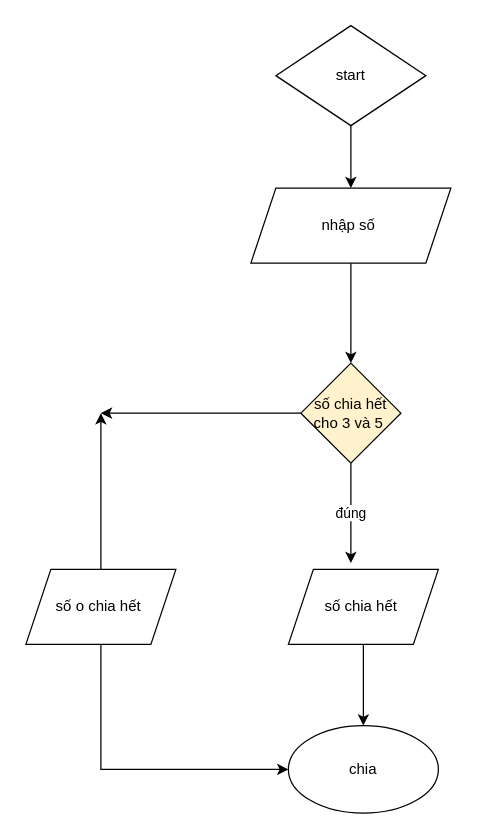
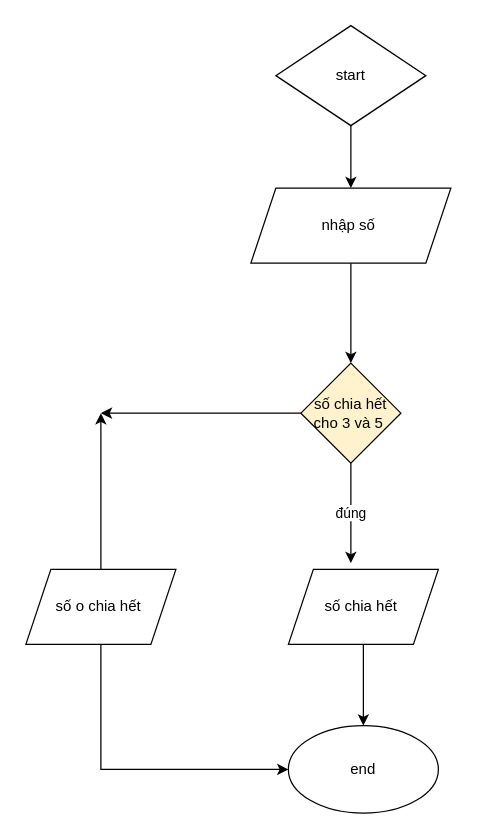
  <mxCell id="0" />
  <mxCell id="1" parent="0" />
  <mxCell id="2" style="edgeStyle=orthogonalEdgeStyle;rounded=0;orthogonalLoop=1;jettySize=auto;html=1;entryX=0.5;entryY=0;entryDx=0;entryDy=0;" edge="1" parent="1" source="3" target="5"><mxGeometry relative="1" as="geometry" /></mxCell>
  <mxCell id="3" value="start" style="rhombus;whiteSpace=wrap;html=1;" vertex="1" parent="1"><mxGeometry x="220" y="20" width="120" height="80" as="geometry" /></mxCell>
  <mxCell id="4" style="edgeStyle=orthogonalEdgeStyle;rounded=0;orthogonalLoop=1;jettySize=auto;html=1;exitX=0.5;exitY=1;exitDx=0;exitDy=0;entryX=0.5;entryY=0;entryDx=0;entryDy=0;" edge="1" parent="1" source="5"><mxGeometry relative="1" as="geometry"><mxPoint x="280" y="290" as="targetPoint" /></mxGeometry></mxCell>
  <mxCell id="5" value="nhập số&amp;nbsp;" style="shape=parallelogram;perimeter=parallelogramPerimeter;whiteSpace=wrap;html=1;fixedSize=1;" vertex="1" parent="1"><mxGeometry x="200" y="150" width="160" height="60" as="geometry" /></mxCell>
  <mxCell id="6" value="đúng" style="edgeStyle=orthogonalEdgeStyle;rounded=0;orthogonalLoop=1;jettySize=auto;html=1;" edge="1" parent="1"><mxGeometry relative="1" as="geometry"><mxPoint x="280" y="450" as="targetPoint" /><mxPoint x="280" y="370" as="sourcePoint" /></mxGeometry></mxCell>
  <mxCell id="7" style="edgeStyle=orthogonalEdgeStyle;rounded=0;orthogonalLoop=1;jettySize=auto;html=1;exitX=0;exitY=0.5;exitDx=0;exitDy=0;" edge="1" parent="1" source="8"><mxGeometry relative="1" as="geometry"><mxPoint x="80" y="330" as="targetPoint" /></mxGeometry></mxCell>
  <mxCell id="8" value="số chia hết cho 3 và 5&amp;nbsp;" style="rhombus;whiteSpace=wrap;html=1;fillColor=#fff2cc;" vertex="1" parent="1"><mxGeometry x="240" y="290" width="80" height="80" as="geometry" /></mxCell>
  <mxCell id="9" style="edgeStyle=orthogonalEdgeStyle;rounded=0;orthogonalLoop=1;jettySize=auto;html=1;" edge="1" parent="1" source="10"><mxGeometry relative="1" as="geometry"><mxPoint x="290" y="580" as="targetPoint" /></mxGeometry></mxCell>
  <mxCell id="10" value="số chia hết&amp;nbsp;" style="shape=parallelogram;perimeter=parallelogramPerimeter;whiteSpace=wrap;html=1;fixedSize=1;" vertex="1" parent="1"><mxGeometry x="230" y="455" width="120" height="60" as="geometry" /></mxCell>
- <mxCell id="11" value="chia" style="ellipse;whiteSpace=wrap;html=1;" vertex="1" parent="1"><mxGeometry x="230" y="580" width="120" height="70" as="geometry" /></mxCell>
+ <mxCell id="11" value="end" style="ellipse;whiteSpace=wrap;html=1;" vertex="1" parent="1"><mxGeometry x="230" y="580" width="120" height="70" as="geometry" /></mxCell>
  <mxCell id="12" style="edgeStyle=orthogonalEdgeStyle;rounded=0;orthogonalLoop=1;jettySize=auto;html=1;exitX=0.5;exitY=0;exitDx=0;exitDy=0;" edge="1" parent="1" source="14"><mxGeometry relative="1" as="geometry"><mxPoint x="80" y="330" as="targetPoint" /></mxGeometry></mxCell>
  <mxCell id="13" style="edgeStyle=orthogonalEdgeStyle;rounded=0;orthogonalLoop=1;jettySize=auto;html=1;exitX=0.5;exitY=1;exitDx=0;exitDy=0;entryX=0;entryY=0.5;entryDx=0;entryDy=0;" edge="1" parent="1" source="14" target="11"><mxGeometry relative="1" as="geometry" /></mxCell>
  <mxCell id="14" value="số o chia hết&amp;nbsp;" style="shape=parallelogram;perimeter=parallelogramPerimeter;whiteSpace=wrap;html=1;fixedSize=1;" vertex="1" parent="1"><mxGeometry x="20" y="455" width="120" height="60" as="geometry" /></mxCell>
